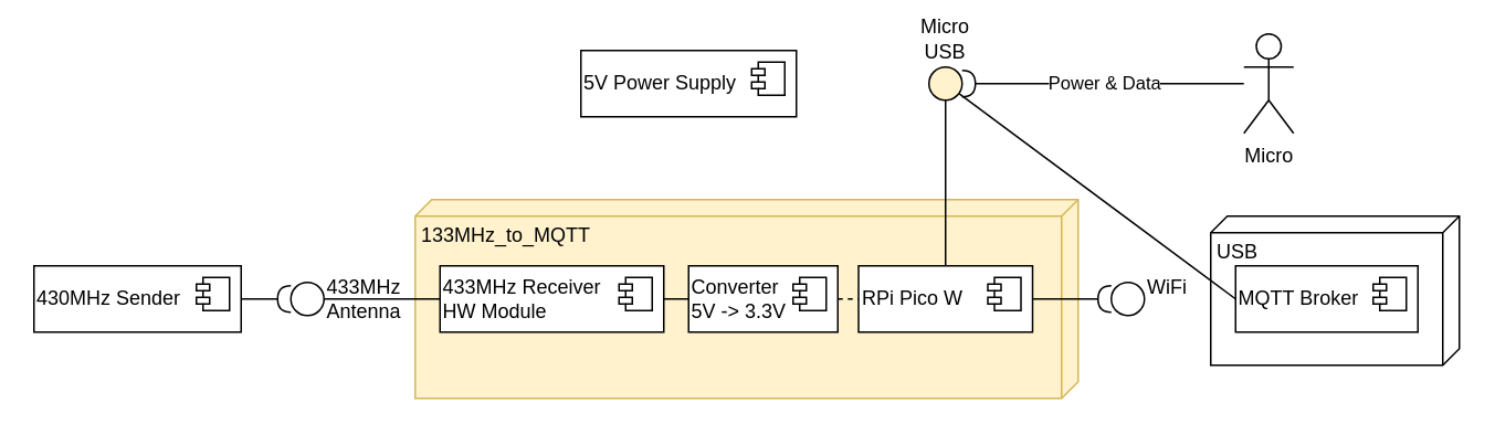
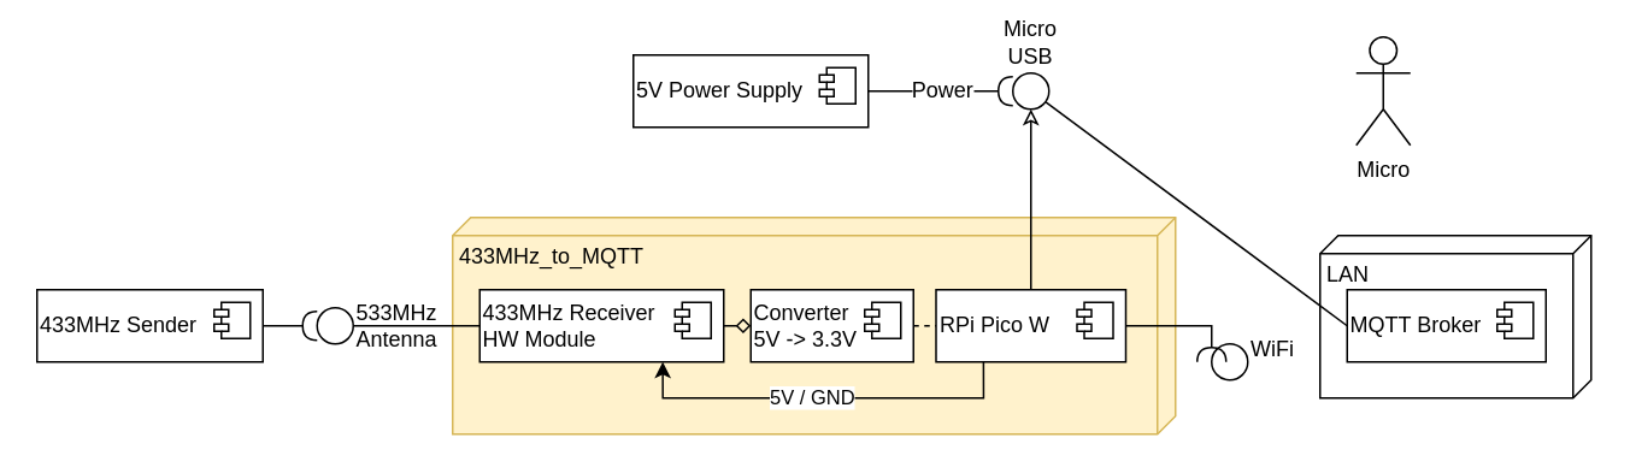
  <mxCell id="0" />
  <mxCell id="1" parent="0" />
- <mxCell id="2" value="133MHz_to_MQTT" style="verticalAlign=top;align=left;spacingTop=8;spacingLeft=2;spacingRight=12;shape=cube;size=10;direction=south;fontStyle=0;html=1;rounded=0;shadow=0;comic=0;labelBackgroundColor=none;strokeWidth=1;fontFamily=Helvetica;fontSize=12;fillColor=#fff2cc;strokeColor=#d6b656;" parent="1" vertex="1"><mxGeometry x="250" y="120" width="400" height="120" as="geometry" /></mxCell>
- <mxCell id="3" value="USB" style="verticalAlign=top;align=left;spacingTop=8;spacingLeft=2;spacingRight=12;shape=cube;size=10;direction=south;fontStyle=0;html=1;rounded=0;shadow=0;comic=0;labelBackgroundColor=none;strokeWidth=1;fontFamily=Helvetica;fontSize=12;" parent="1" vertex="1"><mxGeometry x="730" y="130" width="150" height="90" as="geometry" /></mxCell>
- <mxCell id="4" value="WiFi&lt;div style=&quot;font-size: 12px;&quot;&gt;&lt;br style=&quot;font-size: 12px;&quot;&gt;&lt;/div&gt;" style="ellipse;whiteSpace=wrap;html=1;rounded=0;shadow=0;comic=0;labelBackgroundColor=none;strokeWidth=1;fontFamily=Helvetica;fontSize=12;align=left;direction=west;verticalAlign=middle;labelPosition=right;verticalLabelPosition=middle;" parent="1" vertex="1"><mxGeometry x="670" y="170" width="20" height="20" as="geometry" /></mxCell>
+ <mxCell id="2" value="433MHz_to_MQTT" style="verticalAlign=top;align=left;spacingTop=8;spacingLeft=2;spacingRight=12;shape=cube;size=10;direction=south;fontStyle=0;html=1;rounded=0;shadow=0;comic=0;labelBackgroundColor=none;strokeWidth=1;fontFamily=Helvetica;fontSize=12;fillColor=#fff2cc;strokeColor=#d6b656;" parent="1" vertex="1"><mxGeometry x="250" y="120" width="400" height="120" as="geometry" /></mxCell>
+ <mxCell id="3" value="LAN" style="verticalAlign=top;align=left;spacingTop=8;spacingLeft=2;spacingRight=12;shape=cube;size=10;direction=south;fontStyle=0;html=1;rounded=0;shadow=0;comic=0;labelBackgroundColor=none;strokeWidth=1;fontFamily=Helvetica;fontSize=12;" parent="1" vertex="1"><mxGeometry x="730" y="130" width="150" height="90" as="geometry" /></mxCell>
+ <mxCell id="4" value="WiFi&lt;div style=&quot;font-size: 12px;&quot;&gt;&lt;br style=&quot;font-size: 12px;&quot;&gt;&lt;/div&gt;" style="ellipse;whiteSpace=wrap;html=1;rounded=0;shadow=0;comic=0;labelBackgroundColor=none;strokeWidth=1;fontFamily=Helvetica;fontSize=12;align=left;direction=west;verticalAlign=middle;labelPosition=right;verticalLabelPosition=middle;" parent="1" vertex="1"><mxGeometry x="670" y="190" width="20" height="20" as="geometry" /></mxCell>
  <mxCell id="5" style="edgeStyle=none;rounded=0;html=1;labelBackgroundColor=none;startArrow=none;startFill=0;startSize=8;endArrow=none;endFill=0;endSize=16;fontFamily=Helvetica;fontSize=12;exitX=0;exitY=0.5;exitDx=0;exitDy=0;" parent="1" source="28" target="24" edge="1"><mxGeometry relative="1" as="geometry"><mxPoint x="810" y="210" as="sourcePoint" /></mxGeometry></mxCell>
  <mxCell id="6" style="edgeStyle=orthogonalEdgeStyle;rounded=0;orthogonalLoop=1;jettySize=auto;html=1;exitX=0;exitY=0.5;exitDx=0;exitDy=0;entryX=0;entryY=0.5;entryDx=0;entryDy=0;endArrow=none;endFill=0;fontFamily=Helvetica;fontSize=12;" parent="1" source="7" target="15" edge="1"><mxGeometry relative="1" as="geometry"><mxPoint x="350" y="210" as="targetPoint" /></mxGeometry></mxCell>
- <mxCell id="7" value="&lt;font style=&quot;font-size: 12px;&quot;&gt;433MHz Antenna&lt;/font&gt;" style="ellipse;whiteSpace=wrap;html=1;rounded=0;shadow=0;comic=0;labelBackgroundColor=none;strokeWidth=1;fontFamily=Helvetica;fontSize=12;align=left;direction=west;verticalAlign=middle;labelPosition=right;verticalLabelPosition=middle;" parent="1" vertex="1"><mxGeometry x="175" y="170" width="20" height="20" as="geometry" /></mxCell>
+ <mxCell id="7" value="&lt;font style=&quot;font-size: 12px;&quot;&gt;533MHz Antenna&lt;/font&gt;" style="ellipse;whiteSpace=wrap;html=1;rounded=0;shadow=0;comic=0;labelBackgroundColor=none;strokeWidth=1;fontFamily=Helvetica;fontSize=12;align=left;direction=west;verticalAlign=middle;labelPosition=right;verticalLabelPosition=middle;" parent="1" vertex="1"><mxGeometry x="175" y="170" width="20" height="20" as="geometry" /></mxCell>
  <mxCell id="8" style="edgeStyle=orthogonalEdgeStyle;rounded=0;orthogonalLoop=1;jettySize=auto;html=1;exitX=1;exitY=0.5;exitDx=0;exitDy=0;entryX=1;entryY=0.5;entryDx=0;entryDy=0;endArrow=halfCircle;endFill=0;fontFamily=Helvetica;fontSize=12;" edge="1" parent="1" source="12" target="4"><mxGeometry relative="1" as="geometry"><mxPoint x="582.5" y="200" as="sourcePoint" /><mxPoint x="575" y="360" as="targetPoint" /><Array as="points"><mxPoint x="660" y="180" /><mxPoint x="660" y="180" /></Array></mxGeometry></mxCell>
- <mxCell id="9" style="edgeStyle=orthogonalEdgeStyle;rounded=0;orthogonalLoop=1;jettySize=auto;html=1;entryX=0.5;entryY=0;entryDx=0;entryDy=0;endArrow=none;endFill=0;exitX=0.5;exitY=0;exitDx=0;exitDy=0;fontFamily=Helvetica;fontSize=12;" edge="1" parent="1" source="12" target="24"><mxGeometry relative="1" as="geometry"><mxPoint x="660" y="280" as="sourcePoint" /></mxGeometry></mxCell>
+ <mxCell id="9" style="edgeStyle=orthogonalEdgeStyle;rounded=0;orthogonalLoop=1;jettySize=auto;html=1;entryX=0.5;entryY=0;entryDx=0;entryDy=0;endArrow=classic;endFill=0;exitX=0.5;exitY=0;exitDx=0;exitDy=0;fontFamily=Helvetica;fontSize=12;" edge="1" parent="1" source="12" target="24"><mxGeometry relative="1" as="geometry"><mxPoint x="660" y="280" as="sourcePoint" /></mxGeometry></mxCell>
+ <mxCell id="10" style="edgeStyle=orthogonalEdgeStyle;rounded=0;orthogonalLoop=1;jettySize=auto;html=1;exitX=0.25;exitY=1;exitDx=0;exitDy=0;entryX=0.75;entryY=1;entryDx=0;entryDy=0;" edge="1" parent="1" source="12" target="15"><mxGeometry relative="1" as="geometry" /></mxCell>
+ <mxCell id="11" value="5V / GND" style="edgeLabel;html=1;align=center;verticalAlign=middle;resizable=0;points=[];" vertex="1" connectable="0" parent="10"><mxGeometry x="0.059" y="-1" relative="1" as="geometry"><mxPoint as="offset" /></mxGeometry></mxCell>
  <mxCell id="12" value="RPi Pico W" style="html=1;dropTarget=0;whiteSpace=wrap;align=left;fontFamily=Helvetica;fontSize=12;" vertex="1" parent="1"><mxGeometry x="517.5" y="160" width="105" height="40" as="geometry" /></mxCell>
  <mxCell id="13" value="" style="shape=module;jettyWidth=8;jettyHeight=4;fontFamily=Helvetica;fontSize=12;" vertex="1" parent="12"><mxGeometry x="1" width="20" height="20" relative="1" as="geometry"><mxPoint x="-27" y="7" as="offset" /></mxGeometry></mxCell>
- <mxCell id="14" style="edgeStyle=orthogonalEdgeStyle;rounded=0;orthogonalLoop=1;jettySize=auto;html=1;exitX=1;exitY=0.5;exitDx=0;exitDy=0;entryX=0;entryY=0.5;entryDx=0;entryDy=0;endArrow=none;endFill=0;fontFamily=Helvetica;fontSize=12;" edge="1" parent="1" source="15" target="18"><mxGeometry relative="1" as="geometry" /></mxCell>
+ <mxCell id="14" style="edgeStyle=orthogonalEdgeStyle;rounded=0;orthogonalLoop=1;jettySize=auto;html=1;exitX=1;exitY=0.5;exitDx=0;exitDy=0;entryX=0;entryY=0.5;entryDx=0;entryDy=0;endArrow=diamond;endFill=0;fontFamily=Helvetica;fontSize=12;" edge="1" parent="1" source="15" target="18"><mxGeometry relative="1" as="geometry" /></mxCell>
  <mxCell id="15" value="&lt;span style=&quot;text-wrap: nowrap; font-size: 12px;&quot;&gt;433MHz Receiver&lt;/span&gt;&lt;div style=&quot;text-wrap: nowrap; font-size: 12px;&quot;&gt;HW Module&lt;/div&gt;" style="html=1;dropTarget=0;whiteSpace=wrap;align=left;fontFamily=Helvetica;fontSize=12;" vertex="1" parent="1"><mxGeometry x="265" y="160" width="135" height="40" as="geometry" /></mxCell>
  <mxCell id="16" value="" style="shape=module;jettyWidth=8;jettyHeight=4;fontFamily=Helvetica;fontSize=12;" vertex="1" parent="15"><mxGeometry x="1" width="20" height="20" relative="1" as="geometry"><mxPoint x="-27" y="7" as="offset" /></mxGeometry></mxCell>
  <mxCell id="17" style="edgeStyle=orthogonalEdgeStyle;rounded=0;orthogonalLoop=1;jettySize=auto;html=1;exitX=1;exitY=0.5;exitDx=0;exitDy=0;entryX=0;entryY=0.5;entryDx=0;entryDy=0;endArrow=none;endFill=0;fontFamily=Helvetica;fontSize=12;dashed=1;" edge="1" parent="1" source="18" target="12"><mxGeometry relative="1" as="geometry" /></mxCell>
  <mxCell id="18" value="&lt;div style=&quot;font-size: 12px;&quot;&gt;Converter&lt;/div&gt;5V -&amp;gt; 3.3V" style="html=1;dropTarget=0;whiteSpace=wrap;align=left;fontFamily=Helvetica;fontSize=12;" vertex="1" parent="1"><mxGeometry x="415" y="160" width="90" height="40" as="geometry" /></mxCell>
  <mxCell id="19" value="" style="shape=module;jettyWidth=8;jettyHeight=4;fontFamily=Helvetica;fontSize=12;" vertex="1" parent="18"><mxGeometry x="1" width="20" height="20" relative="1" as="geometry"><mxPoint x="-27" y="7" as="offset" /></mxGeometry></mxCell>
  <mxCell id="20" style="rounded=0;orthogonalLoop=1;jettySize=auto;html=1;exitX=1;exitY=0.5;exitDx=0;exitDy=0;entryX=1;entryY=0.5;entryDx=0;entryDy=0;endArrow=halfCircle;endFill=0;fontFamily=Helvetica;fontSize=12;" edge="1" parent="1" source="22" target="7"><mxGeometry relative="1" as="geometry" /></mxCell>
  <mxCell id="21" value="&lt;div style=&quot;font-size: 12px;&quot;&gt;&lt;br style=&quot;font-size: 12px;&quot;&gt;&lt;/div&gt;" style="edgeLabel;html=1;align=center;verticalAlign=middle;resizable=0;points=[];fontFamily=Helvetica;fontSize=12;" vertex="1" connectable="0" parent="20"><mxGeometry x="0.024" y="-1" relative="1" as="geometry"><mxPoint as="offset" /></mxGeometry></mxCell>
- <mxCell id="22" value="&lt;span style=&quot;text-wrap: nowrap; font-size: 12px;&quot;&gt;430MHz Sender&lt;/span&gt;" style="html=1;dropTarget=0;whiteSpace=wrap;align=left;fontFamily=Helvetica;fontSize=12;" vertex="1" parent="1"><mxGeometry x="20" y="160" width="125" height="40" as="geometry" /></mxCell>
+ <mxCell id="22" value="&lt;span style=&quot;text-wrap: nowrap; font-size: 12px;&quot;&gt;433MHz Sender&lt;/span&gt;" style="html=1;dropTarget=0;whiteSpace=wrap;align=left;fontFamily=Helvetica;fontSize=12;" vertex="1" parent="1"><mxGeometry x="20" y="160" width="125" height="40" as="geometry" /></mxCell>
  <mxCell id="23" value="" style="shape=module;jettyWidth=8;jettyHeight=4;fontFamily=Helvetica;fontSize=12;" vertex="1" parent="22"><mxGeometry x="1" width="20" height="20" relative="1" as="geometry"><mxPoint x="-27" y="7" as="offset" /></mxGeometry></mxCell>
- <mxCell id="24" value="Micro USB" style="ellipse;whiteSpace=wrap;html=1;rounded=0;shadow=0;comic=0;labelBackgroundColor=none;strokeWidth=1;fontFamily=Helvetica;fontSize=12;align=center;direction=west;verticalAlign=bottom;labelPosition=center;verticalLabelPosition=top;fillColor=#fff2cc;" vertex="1" parent="1"><mxGeometry x="560" y="40" width="20" height="20" as="geometry" /></mxCell>
- <mxCell id="25" value="" style="edgeStyle=orthogonalEdgeStyle;rounded=0;orthogonalLoop=1;jettySize=auto;html=1;endArrow=halfCircle;endFill=0;fontFamily=Helvetica;fontSize=12;" edge="1" parent="1" source="27" target="24"><mxGeometry relative="1" as="geometry" /></mxCell>
- <mxCell id="26" value="Power &amp;amp; Data" style="edgeLabel;html=1;align=center;verticalAlign=middle;resizable=0;points=[];" vertex="1" connectable="0" parent="25"><mxGeometry x="-0.001" y="-1" relative="1" as="geometry"><mxPoint as="offset" /></mxGeometry></mxCell>
+ <mxCell id="24" value="Micro USB" style="ellipse;whiteSpace=wrap;html=1;rounded=0;shadow=0;comic=0;labelBackgroundColor=none;strokeWidth=1;fontFamily=Helvetica;fontSize=12;align=center;direction=west;verticalAlign=bottom;labelPosition=center;verticalLabelPosition=top;" vertex="1" parent="1"><mxGeometry x="560" y="40" width="20" height="20" as="geometry" /></mxCell>
  <mxCell id="27" value="Micro" style="shape=umlActor;verticalLabelPosition=bottom;verticalAlign=top;html=1;fontFamily=Helvetica;fontSize=12;" vertex="1" parent="1"><mxGeometry x="750" y="20" width="30" height="60" as="geometry" /></mxCell>
  <mxCell id="28" value="MQTT Broker" style="html=1;dropTarget=0;whiteSpace=wrap;align=left;fontFamily=Helvetica;fontSize=12;" vertex="1" parent="1"><mxGeometry x="745" y="160" width="110" height="40" as="geometry" /></mxCell>
  <mxCell id="29" value="" style="shape=module;jettyWidth=8;jettyHeight=4;fontFamily=Helvetica;fontSize=12;" vertex="1" parent="28"><mxGeometry x="1" width="20" height="20" relative="1" as="geometry"><mxPoint x="-27" y="7" as="offset" /></mxGeometry></mxCell>
+ <mxCell id="30" value="" style="edgeStyle=orthogonalEdgeStyle;rounded=0;orthogonalLoop=1;jettySize=auto;html=1;endArrow=halfCircle;endFill=0;fontFamily=Helvetica;fontSize=12;" edge="1" parent="1" source="32" target="24"><mxGeometry relative="1" as="geometry" /></mxCell>
+ <mxCell id="31" value="&lt;font style=&quot;font-size: 12px;&quot;&gt;Power&lt;/font&gt;" style="edgeLabel;html=1;align=center;verticalAlign=middle;resizable=0;points=[];fontFamily=Helvetica;fontSize=12;" vertex="1" connectable="0" parent="30"><mxGeometry x="-0.008" y="1" relative="1" as="geometry"><mxPoint as="offset" /></mxGeometry></mxCell>
  <mxCell id="32" value="5V Power Supply" style="html=1;dropTarget=0;whiteSpace=wrap;align=left;fontFamily=Helvetica;fontSize=12;" vertex="1" parent="1"><mxGeometry x="350" y="30" width="130" height="40" as="geometry" /></mxCell>
  <mxCell id="33" value="" style="shape=module;jettyWidth=8;jettyHeight=4;fontFamily=Helvetica;fontSize=12;" vertex="1" parent="32"><mxGeometry x="1" width="20" height="20" relative="1" as="geometry"><mxPoint x="-27" y="7" as="offset" /></mxGeometry></mxCell>
